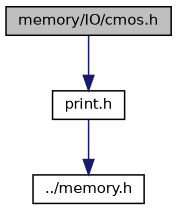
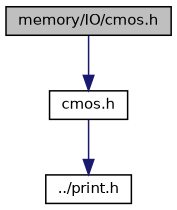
  digraph {
    node [color=black fillcolor=white fontname=Helvetica fontsize=10 shape=record style=filled]
    edge [color=midnightblue fontname=Helvetica fontsize=10 labelfontname=Helvetica labelfontsize=10 style=solid]
    n1 [fillcolor=grey75 fontcolor=black height=0.2 label="memory/IO/cmos.h" width=0.4]
-   n2 [height=0.2 label="print.h" width=0.4]
-   n3 [height=0.2 label="../memory.h" width=0.4]
+   n2 [height=0.2 label="cmos.h" width=0.4]
+   n3 [height=0.2 label="../print.h" width=0.4]
    n1 -> n2
    n2 -> n3
  }
